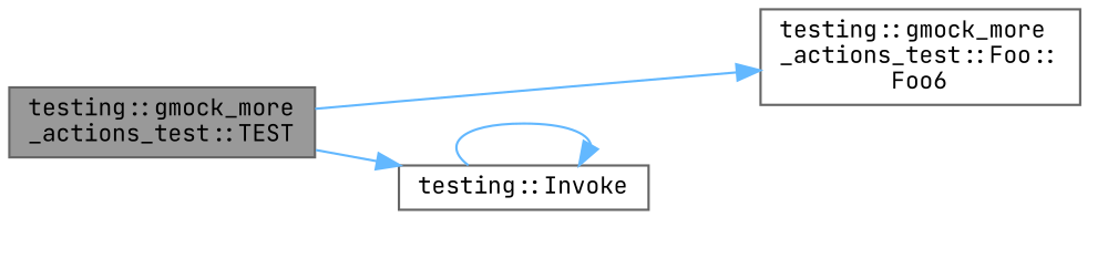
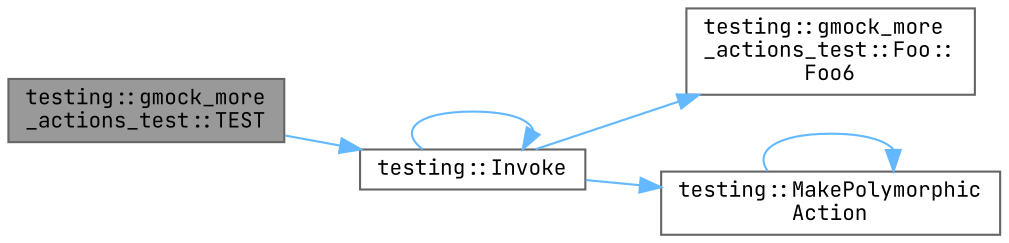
  digraph {
    fontname="JetBrains Mono"
    rankdir=LR
    node [color=grey40 fillcolor=white fontname="JetBrains Mono" fontsize=10 shape=box style=filled]
    edge [color=steelblue1 fontname="JetBrains Mono" fontsize=10 labelfontname=Helvetica labelfontsize=10 style=solid]
    n1 [color=gray40 fillcolor=grey60 fontcolor=black height=0.2 label="testing::gmock_more\l_actions_test::TEST" width=0.4]
    n2 [height=0.2 label="testing::Invoke" width=0.4]
    n3 [height=0.2 label="testing::gmock_more\l_actions_test::Foo::\lFoo6" width=0.4]
+   n4 [height=0.2 label="testing::MakePolymorphic\lAction" width=0.4]
    n1 -> n2
-   n1 -> n3
+   n2 -> n3
    n2 -> n2
+   n2 -> n4
+   n4 -> n4
  }
